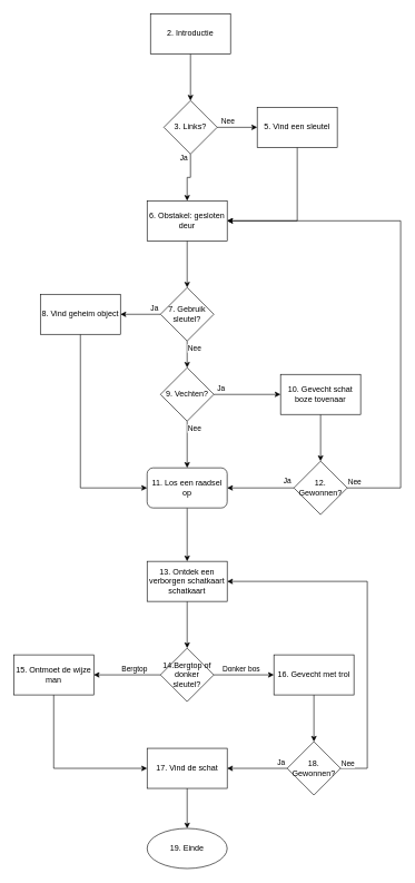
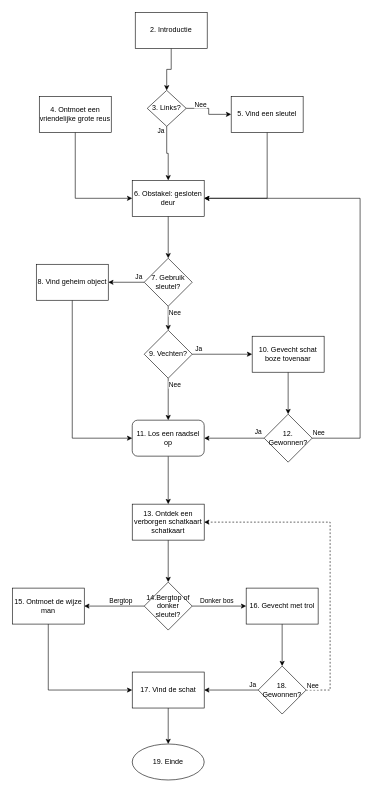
  <mxCell id="0" />
  <mxCell id="1" parent="0" />
  <mxCell id="2" value="" style="edgeStyle=orthogonalEdgeStyle;rounded=0;orthogonalLoop=1;jettySize=auto;html=1;" parent="1" source="3" target="7" edge="1"><mxGeometry relative="1" as="geometry" /></mxCell>
  <mxCell id="3" value="2. Introductie" style="whiteSpace=wrap;html=1;" parent="1" vertex="1"><mxGeometry x="225" y="20" width="120" height="60" as="geometry" /></mxCell>
  <mxCell id="4" value="Ja" style="edgeStyle=orthogonalEdgeStyle;rounded=0;orthogonalLoop=1;jettySize=auto;html=1;" parent="1" source="7" target="13" edge="1"><mxGeometry x="-0.833" y="-10" relative="1" as="geometry"><mxPoint as="offset" /></mxGeometry></mxCell>
  <mxCell id="5" value="" style="edgeStyle=orthogonalEdgeStyle;rounded=0;orthogonalLoop=1;jettySize=auto;html=1;" parent="1" source="7" target="11" edge="1"><mxGeometry relative="1" as="geometry" /></mxCell>
  <mxCell id="6" value="Nee" style="edgeLabel;html=1;align=center;verticalAlign=middle;resizable=0;points=[];" parent="5" vertex="1" connectable="0"><mxGeometry x="-0.033" relative="1" as="geometry"><mxPoint x="-14" y="-10" as="offset" /></mxGeometry></mxCell>
- <mxCell id="7" value="3. Links?" style="rhombus;whiteSpace=wrap;html=1;" parent="1" vertex="1"><mxGeometry x="245" y="150" width="80" height="80" as="geometry" /></mxCell>
+ <mxCell id="7" value="3. Links?" style="rhombus;whiteSpace=wrap;html=1;" parent="1" vertex="1"><mxGeometry x="245" y="150" width="65" height="60" as="geometry" /></mxCell>
+ <mxCell id="8" style="edgeStyle=orthogonalEdgeStyle;rounded=0;orthogonalLoop=1;jettySize=auto;html=1;entryX=0;entryY=0.5;entryDx=0;entryDy=0;exitX=0.5;exitY=1;exitDx=0;exitDy=0;" parent="1" source="9" target="13" edge="1"><mxGeometry relative="1" as="geometry"><mxPoint x="170" y="230" as="sourcePoint" /></mxGeometry></mxCell>
+ <mxCell id="9" value="4. Ontmoet een vriendelijke grote reus" style="whiteSpace=wrap;html=1;" parent="1" vertex="1"><mxGeometry x="65" y="160" width="120" height="60" as="geometry" /></mxCell>
  <mxCell id="10" value="" style="edgeStyle=orthogonalEdgeStyle;rounded=0;orthogonalLoop=1;jettySize=auto;html=1;entryX=1;entryY=0.5;entryDx=0;entryDy=0;exitX=0.5;exitY=1;exitDx=0;exitDy=0;" parent="1" source="11" target="13" edge="1"><mxGeometry relative="1" as="geometry" /></mxCell>
  <mxCell id="11" value="5. Vind een sleutel" style="whiteSpace=wrap;html=1;" parent="1" vertex="1"><mxGeometry x="385" y="160" width="120" height="60" as="geometry" /></mxCell>
  <mxCell id="12" value="" style="edgeStyle=orthogonalEdgeStyle;rounded=0;orthogonalLoop=1;jettySize=auto;html=1;" parent="1" source="13" target="18" edge="1"><mxGeometry relative="1" as="geometry" /></mxCell>
  <mxCell id="13" value="6. Obstakel: gesloten deur" style="whiteSpace=wrap;html=1;" parent="1" vertex="1"><mxGeometry x="220" y="300" width="120" height="60" as="geometry" /></mxCell>
  <mxCell id="14" value="" style="edgeStyle=orthogonalEdgeStyle;rounded=0;orthogonalLoop=1;jettySize=auto;html=1;" parent="1" source="18" target="20" edge="1"><mxGeometry relative="1" as="geometry" /></mxCell>
  <mxCell id="15" value="Ja" style="edgeLabel;html=1;align=center;verticalAlign=middle;resizable=0;points=[];" parent="14" vertex="1" connectable="0"><mxGeometry x="-0.567" relative="1" as="geometry"><mxPoint x="3" y="-10" as="offset" /></mxGeometry></mxCell>
  <mxCell id="16" value="" style="edgeStyle=orthogonalEdgeStyle;rounded=0;orthogonalLoop=1;jettySize=auto;html=1;" parent="1" source="18" target="25" edge="1"><mxGeometry relative="1" as="geometry" /></mxCell>
  <mxCell id="17" value="Nee" style="edgeLabel;html=1;align=center;verticalAlign=middle;resizable=0;points=[];" parent="16" vertex="1" connectable="0"><mxGeometry x="-0.075" relative="1" as="geometry"><mxPoint x="10" y="-9" as="offset" /></mxGeometry></mxCell>
  <mxCell id="18" value="7. Gebruik sleutel?" style="rhombus;whiteSpace=wrap;html=1;" parent="1" vertex="1"><mxGeometry x="240" y="430" width="80" height="80" as="geometry" /></mxCell>
  <mxCell id="19" style="edgeStyle=orthogonalEdgeStyle;rounded=0;orthogonalLoop=1;jettySize=auto;html=1;entryX=0;entryY=0.5;entryDx=0;entryDy=0;exitX=0.5;exitY=1;exitDx=0;exitDy=0;" parent="1" source="20" target="29" edge="1"><mxGeometry relative="1" as="geometry" /></mxCell>
  <mxCell id="20" value="8. Vind geheim object" style="whiteSpace=wrap;html=1;" parent="1" vertex="1"><mxGeometry x="60" y="440" width="120" height="60" as="geometry" /></mxCell>
  <mxCell id="21" value="" style="edgeStyle=orthogonalEdgeStyle;rounded=0;orthogonalLoop=1;jettySize=auto;html=1;" parent="1" source="25" target="27" edge="1"><mxGeometry relative="1" as="geometry" /></mxCell>
  <mxCell id="22" value="Ja" style="edgeLabel;html=1;align=center;verticalAlign=middle;resizable=0;points=[];" parent="21" vertex="1" connectable="0"><mxGeometry y="-1" relative="1" as="geometry"><mxPoint x="-40" y="-11" as="offset" /></mxGeometry></mxCell>
  <mxCell id="23" value="" style="edgeStyle=orthogonalEdgeStyle;rounded=0;orthogonalLoop=1;jettySize=auto;html=1;" parent="1" source="25" target="29" edge="1"><mxGeometry relative="1" as="geometry" /></mxCell>
  <mxCell id="24" value="Nee" style="edgeLabel;html=1;align=center;verticalAlign=middle;resizable=0;points=[];" parent="23" vertex="1" connectable="0"><mxGeometry y="-1" relative="1" as="geometry"><mxPoint x="11" y="-25" as="offset" /></mxGeometry></mxCell>
  <mxCell id="25" value="9. Vechten?" style="rhombus;whiteSpace=wrap;html=1;" parent="1" vertex="1"><mxGeometry x="240" y="550" width="80" height="80" as="geometry" /></mxCell>
  <mxCell id="26" value="" style="edgeStyle=orthogonalEdgeStyle;rounded=0;orthogonalLoop=1;jettySize=auto;html=1;" parent="1" source="27" target="33" edge="1"><mxGeometry relative="1" as="geometry" /></mxCell>
  <mxCell id="27" value="10. Gevecht schat boze tovenaar" style="whiteSpace=wrap;html=1;" parent="1" vertex="1"><mxGeometry x="420" y="560" width="120" height="60" as="geometry" /></mxCell>
  <mxCell id="28" value="" style="edgeStyle=orthogonalEdgeStyle;rounded=0;orthogonalLoop=1;jettySize=auto;html=1;" parent="1" source="29" target="35" edge="1"><mxGeometry relative="1" as="geometry" /></mxCell>
  <mxCell id="29" value="11. Los een raadsel op" style="rounded=1;whiteSpace=wrap;html=1;" parent="1" vertex="1"><mxGeometry x="220" y="700" width="120" height="60" as="geometry" /></mxCell>
  <mxCell id="30" style="edgeStyle=orthogonalEdgeStyle;rounded=0;orthogonalLoop=1;jettySize=auto;html=1;entryX=1;entryY=0.5;entryDx=0;entryDy=0;" parent="1" source="33" target="13" edge="1"><mxGeometry relative="1" as="geometry"><Array as="points"><mxPoint x="600" y="730" /><mxPoint x="600" y="330" /></Array></mxGeometry></mxCell>
  <mxCell id="31" value="Nee" style="edgeLabel;html=1;align=center;verticalAlign=middle;resizable=0;points=[];" parent="30" vertex="1" connectable="0"><mxGeometry x="-0.827" y="4" relative="1" as="geometry"><mxPoint x="-54" y="-6" as="offset" /></mxGeometry></mxCell>
  <mxCell id="32" value="Ja" style="edgeStyle=orthogonalEdgeStyle;rounded=0;orthogonalLoop=1;jettySize=auto;html=1;" parent="1" source="33" target="29" edge="1"><mxGeometry x="-0.8" y="-10" relative="1" as="geometry"><mxPoint as="offset" /></mxGeometry></mxCell>
  <mxCell id="33" value="12. Gewonnen?" style="rhombus;whiteSpace=wrap;html=1;" parent="1" vertex="1"><mxGeometry x="440" y="690" width="80" height="80" as="geometry" /></mxCell>
  <mxCell id="34" value="" style="edgeStyle=orthogonalEdgeStyle;rounded=0;orthogonalLoop=1;jettySize=auto;html=1;" parent="1" source="35" target="40" edge="1"><mxGeometry relative="1" as="geometry" /></mxCell>
  <mxCell id="35" value="13. Ontdek een verborgen schatkaart schatkaart" style="whiteSpace=wrap;html=1;rounded=0;" parent="1" vertex="1"><mxGeometry x="220" y="840" width="120" height="60" as="geometry" /></mxCell>
  <mxCell id="36" value="" style="edgeStyle=orthogonalEdgeStyle;rounded=0;orthogonalLoop=1;jettySize=auto;html=1;" parent="1" source="40" target="42" edge="1"><mxGeometry relative="1" as="geometry" /></mxCell>
  <mxCell id="37" value="Donker bos" style="edgeLabel;html=1;align=center;verticalAlign=middle;resizable=0;points=[];" parent="36" vertex="1" connectable="0"><mxGeometry x="-0.3" y="-7" relative="1" as="geometry"><mxPoint x="9" y="-17" as="offset" /></mxGeometry></mxCell>
  <mxCell id="38" value="" style="edgeStyle=orthogonalEdgeStyle;rounded=0;orthogonalLoop=1;jettySize=auto;html=1;" parent="1" source="40" target="44" edge="1"><mxGeometry relative="1" as="geometry" /></mxCell>
  <mxCell id="39" value="Bergtop" style="edgeLabel;html=1;align=center;verticalAlign=middle;resizable=0;points=[];" parent="38" vertex="1" connectable="0"><mxGeometry x="-0.233" relative="1" as="geometry"><mxPoint x="-2" y="-10" as="offset" /></mxGeometry></mxCell>
  <mxCell id="40" value="14.Bergtop of donker sleutel?" style="rhombus;whiteSpace=wrap;html=1;rounded=0;" parent="1" vertex="1"><mxGeometry x="240" y="970" width="80" height="80" as="geometry" /></mxCell>
  <mxCell id="41" value="" style="edgeStyle=orthogonalEdgeStyle;rounded=0;orthogonalLoop=1;jettySize=auto;html=1;" parent="1" source="42" target="52" edge="1"><mxGeometry relative="1" as="geometry" /></mxCell>
  <mxCell id="42" value="16. Gevecht met trol" style="whiteSpace=wrap;html=1;rounded=0;" parent="1" vertex="1"><mxGeometry x="410" y="980" width="120" height="60" as="geometry" /></mxCell>
  <mxCell id="43" value="" style="edgeStyle=orthogonalEdgeStyle;rounded=0;orthogonalLoop=1;jettySize=auto;html=1;exitX=0.5;exitY=1;exitDx=0;exitDy=0;entryX=0;entryY=0.5;entryDx=0;entryDy=0;" parent="1" source="44" target="46" edge="1"><mxGeometry relative="1" as="geometry" /></mxCell>
  <mxCell id="44" value="15. Ontmoet de wijze man" style="whiteSpace=wrap;html=1;rounded=0;" parent="1" vertex="1"><mxGeometry x="20" y="980" width="120" height="60" as="geometry" /></mxCell>
  <mxCell id="45" value="" style="edgeStyle=orthogonalEdgeStyle;rounded=0;orthogonalLoop=1;jettySize=auto;html=1;" parent="1" source="46" target="47" edge="1"><mxGeometry relative="1" as="geometry" /></mxCell>
  <mxCell id="46" value="17. Vind de schat" style="whiteSpace=wrap;html=1;rounded=0;" parent="1" vertex="1"><mxGeometry x="220" y="1120" width="120" height="60" as="geometry" /></mxCell>
  <mxCell id="47" value="19. Einde" style="ellipse;whiteSpace=wrap;html=1;" parent="1" vertex="1"><mxGeometry x="220" y="1240" width="120" height="60" as="geometry" /></mxCell>
  <mxCell id="48" style="edgeStyle=orthogonalEdgeStyle;rounded=0;orthogonalLoop=1;jettySize=auto;html=1;" parent="1" source="52" target="46" edge="1"><mxGeometry relative="1" as="geometry" /></mxCell>
  <mxCell id="49" value="Ja" style="edgeLabel;html=1;align=center;verticalAlign=middle;resizable=0;points=[];" parent="48" vertex="1" connectable="0"><mxGeometry x="0.164" y="3" relative="1" as="geometry"><mxPoint x="42" y="-13" as="offset" /></mxGeometry></mxCell>
- <mxCell id="50" style="edgeStyle=orthogonalEdgeStyle;rounded=0;orthogonalLoop=1;jettySize=auto;html=1;entryX=1;entryY=0.5;entryDx=0;entryDy=0;exitX=1;exitY=0.5;exitDx=0;exitDy=0;" parent="1" source="52" target="35" edge="1"><mxGeometry relative="1" as="geometry"><mxPoint x="600" y="1160" as="sourcePoint" /><mxPoint x="540" y="880" as="targetPoint" /><Array as="points"><mxPoint x="550" y="1150" /><mxPoint x="550" y="870" /></Array></mxGeometry></mxCell>
+ <mxCell id="50" style="edgeStyle=orthogonalEdgeStyle;rounded=0;orthogonalLoop=1;jettySize=auto;html=1;entryX=1;entryY=0.5;entryDx=0;entryDy=0;exitX=1;exitY=0.5;exitDx=0;exitDy=0;dashed=1;" parent="1" source="52" target="35" edge="1"><mxGeometry relative="1" as="geometry"><mxPoint x="600" y="1160" as="sourcePoint" /><mxPoint x="540" y="880" as="targetPoint" /><Array as="points"><mxPoint x="550" y="1150" /><mxPoint x="550" y="870" /></Array></mxGeometry></mxCell>
  <mxCell id="51" value="Nee" style="edgeLabel;html=1;align=center;verticalAlign=middle;resizable=0;points=[];" parent="50" vertex="1" connectable="0"><mxGeometry x="-0.818" y="-1" relative="1" as="geometry"><mxPoint x="-31" as="offset" /></mxGeometry></mxCell>
  <mxCell id="52" value="18. Gewonnen?" style="rhombus;whiteSpace=wrap;html=1;rounded=0;" parent="1" vertex="1"><mxGeometry x="430" y="1110" width="80" height="80" as="geometry" /></mxCell>
